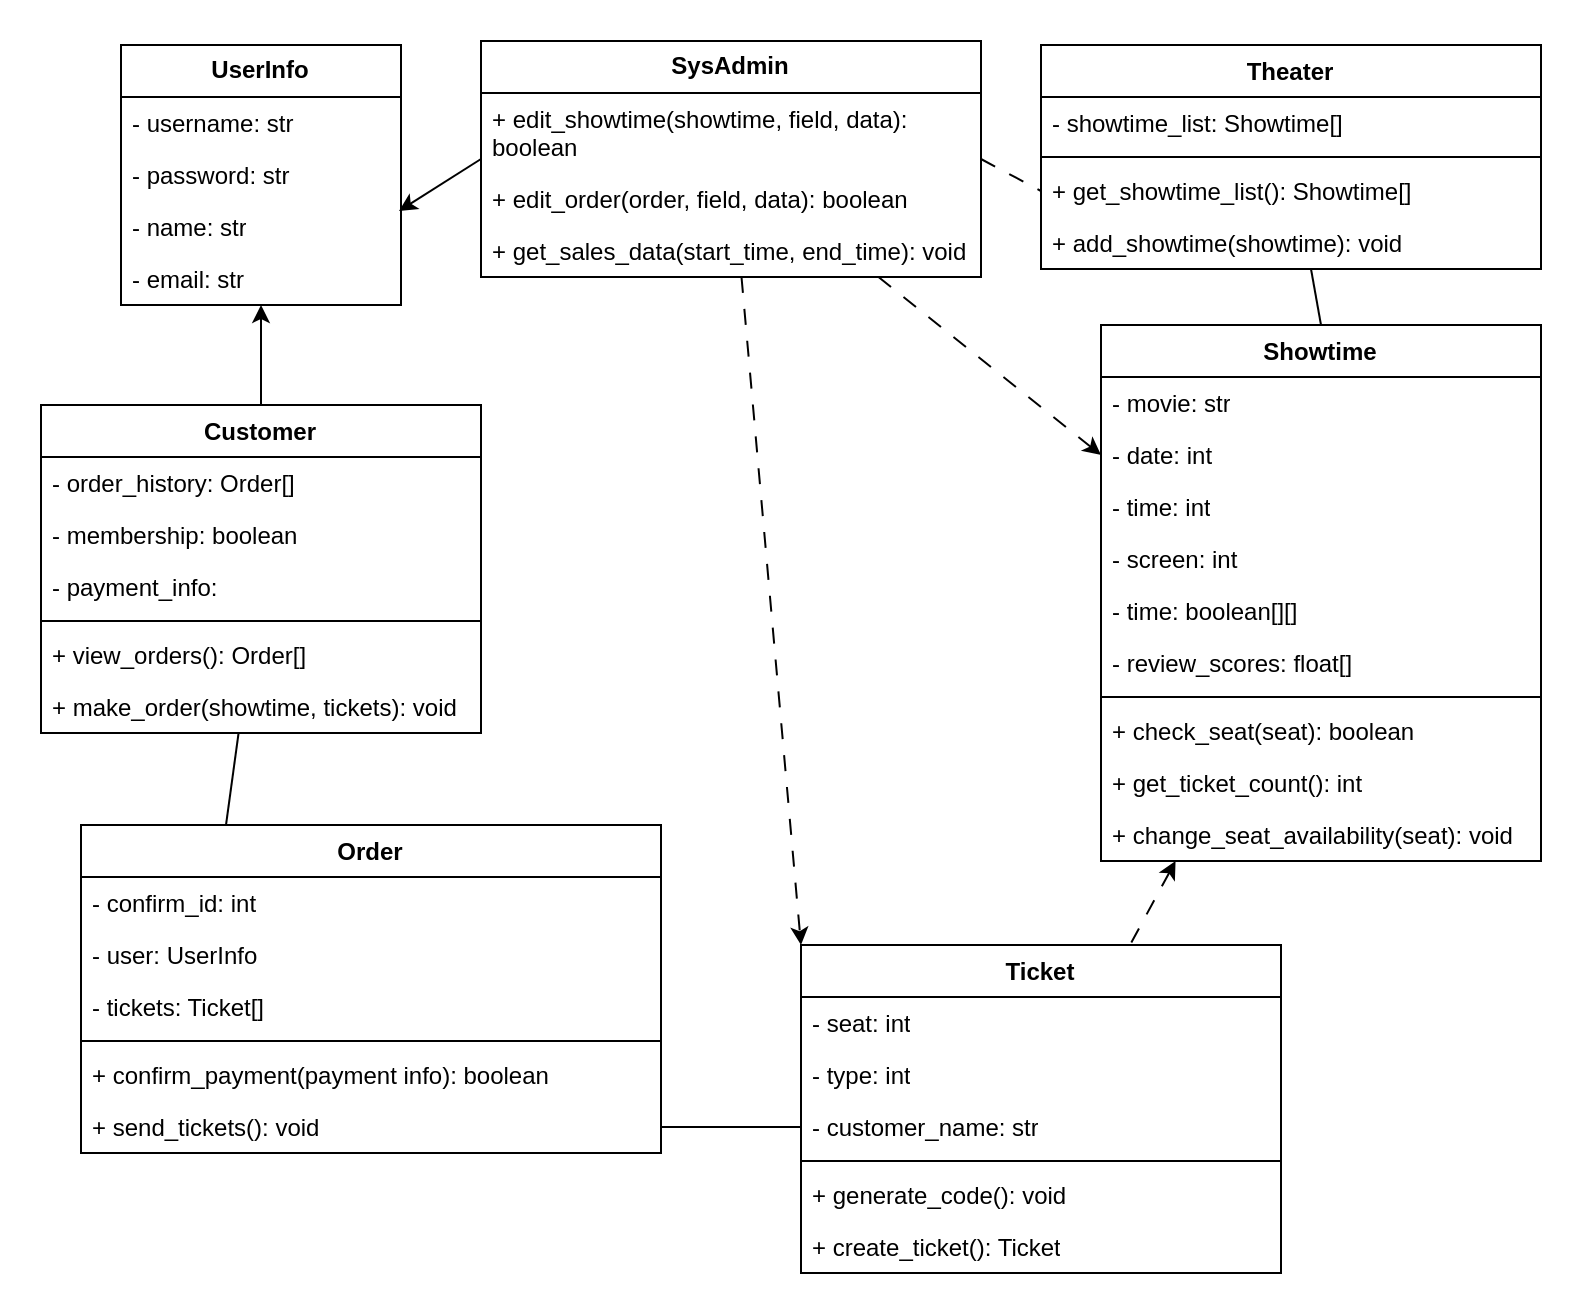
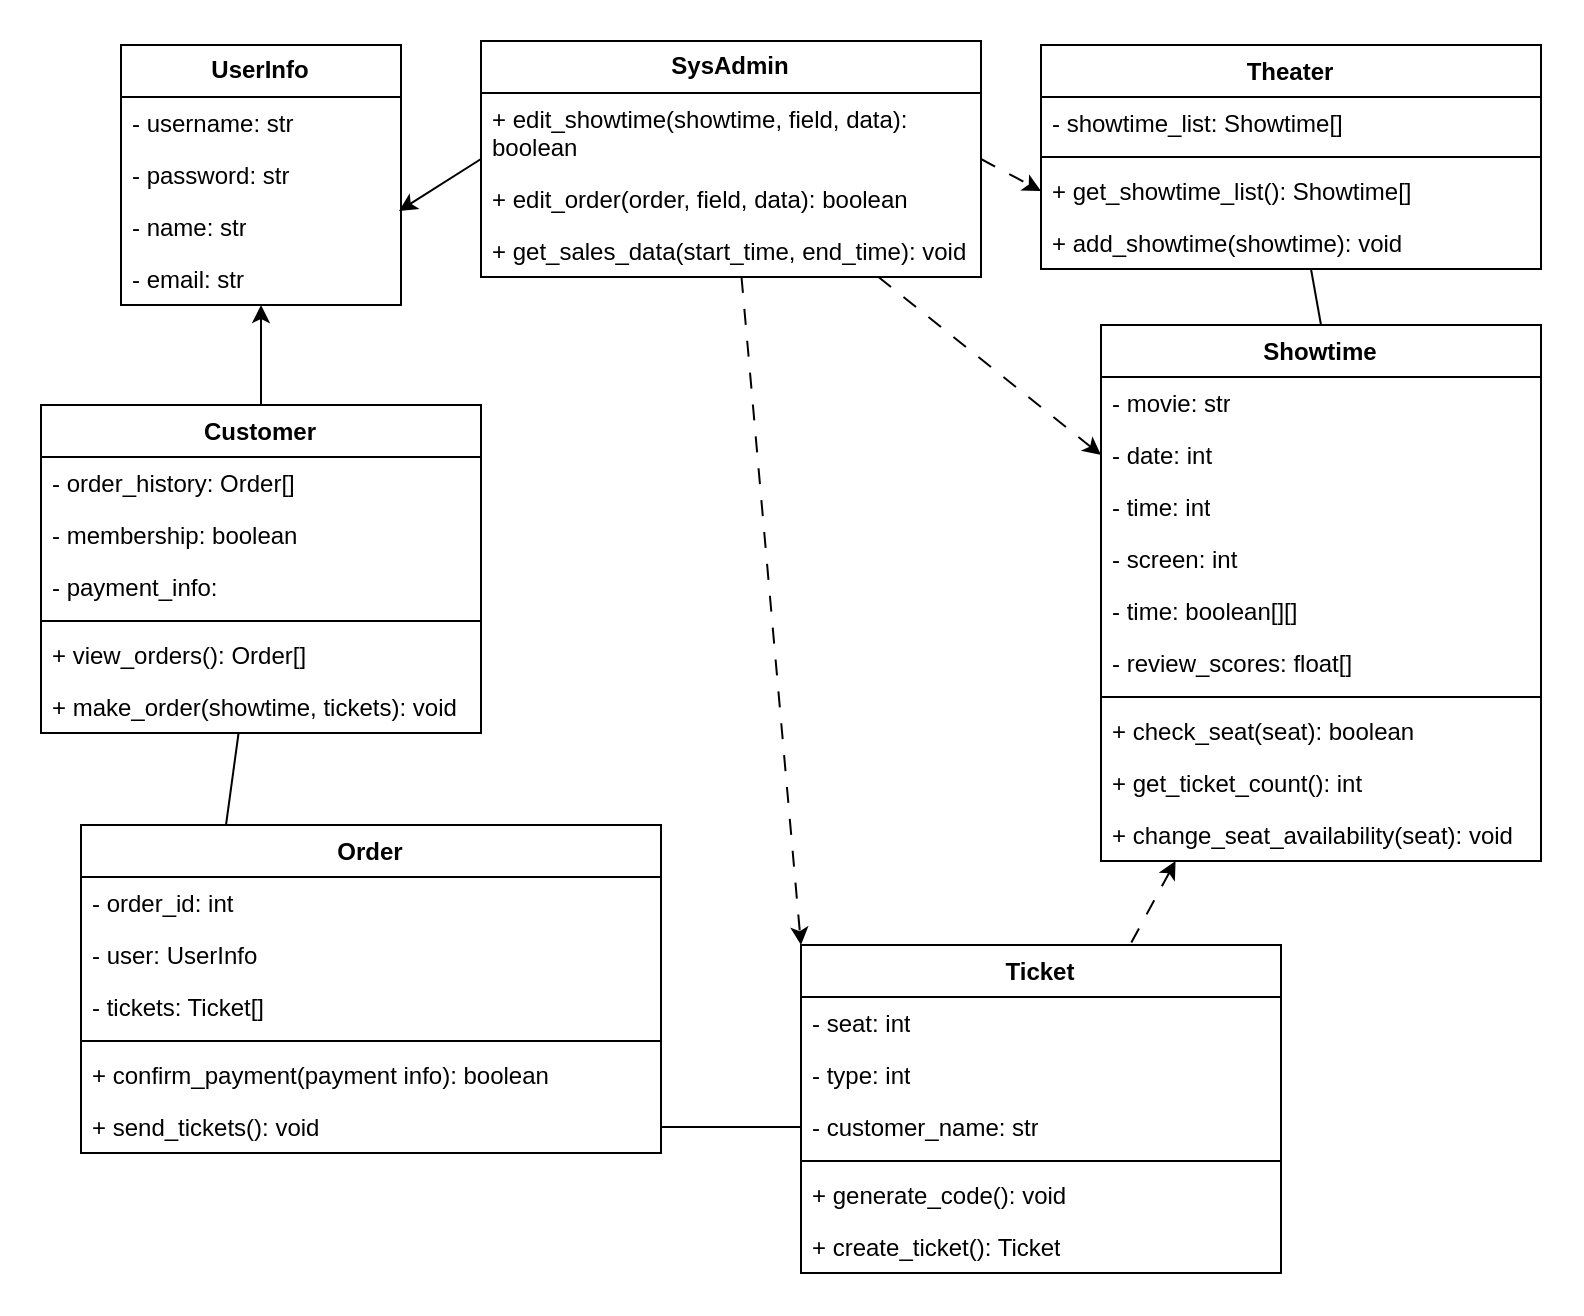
  <mxCell id="0" />
  <mxCell id="1" parent="0" />
- <mxCell id="2" style="rounded=0;orthogonalLoop=1;jettySize=auto;html=1;entryX=0;entryY=0.5;entryDx=0;entryDy=0;dashed=1;dashPattern=8 8;exitX=1;exitY=0.5;exitDx=0;exitDy=0;endArrow=none;" parent="1" source="5" target="37" edge="1"><mxGeometry relative="1" as="geometry" /></mxCell>
+ <mxCell id="2" style="rounded=0;orthogonalLoop=1;jettySize=auto;html=1;entryX=0;entryY=0.5;entryDx=0;entryDy=0;dashed=1;dashPattern=8 8;exitX=1;exitY=0.5;exitDx=0;exitDy=0;" parent="1" source="5" target="37" edge="1"><mxGeometry relative="1" as="geometry" /></mxCell>
  <mxCell id="3" style="rounded=0;orthogonalLoop=1;jettySize=auto;html=1;entryX=0;entryY=0.5;entryDx=0;entryDy=0;endArrow=classic;endFill=1;dashed=1;dashPattern=8 8;" parent="1" source="5" target="24" edge="1"><mxGeometry relative="1" as="geometry" /></mxCell>
  <mxCell id="4" style="rounded=0;orthogonalLoop=1;jettySize=auto;html=1;entryX=0;entryY=0;entryDx=0;entryDy=0;dashed=1;dashPattern=8 8;" parent="1" source="5" target="9" edge="1"><mxGeometry relative="1" as="geometry" /></mxCell>
  <mxCell id="5" value="&lt;b&gt;SysAdmin&lt;/b&gt;" style="swimlane;fontStyle=0;childLayout=stackLayout;horizontal=1;startSize=26;fillColor=none;horizontalStack=0;resizeParent=1;resizeParentMax=0;resizeLast=0;collapsible=1;marginBottom=0;whiteSpace=wrap;html=1;" parent="1" vertex="1"><mxGeometry x="240" y="20" width="250" height="118" as="geometry"><mxRectangle x="520" y="530" width="90" height="30" as="alternateBounds" /></mxGeometry></mxCell>
  <mxCell id="6" value="+ edit_showtime(showtime, field, data): boolean" style="text;strokeColor=none;fillColor=none;align=left;verticalAlign=top;spacingLeft=4;spacingRight=4;overflow=hidden;rotatable=0;points=[[0,0.5],[1,0.5]];portConstraint=eastwest;whiteSpace=wrap;html=1;" vertex="1" parent="5"><mxGeometry y="26" width="250" height="40" as="geometry" /></mxCell>
  <mxCell id="7" value="+ edit_order(order, field, data): boolean" style="text;strokeColor=none;fillColor=none;align=left;verticalAlign=top;spacingLeft=4;spacingRight=4;overflow=hidden;rotatable=0;points=[[0,0.5],[1,0.5]];portConstraint=eastwest;whiteSpace=wrap;html=1;" parent="5" vertex="1"><mxGeometry y="66" width="250" height="26" as="geometry" /></mxCell>
  <mxCell id="8" value="+ get_sales_data(start_time, end_time): void" style="text;strokeColor=none;fillColor=none;align=left;verticalAlign=top;spacingLeft=4;spacingRight=4;overflow=hidden;rotatable=0;points=[[0,0.5],[1,0.5]];portConstraint=eastwest;whiteSpace=wrap;html=1;" parent="5" vertex="1"><mxGeometry y="92" width="250" height="26" as="geometry" /></mxCell>
  <mxCell id="9" value="Ticket" style="swimlane;fontStyle=1;align=center;verticalAlign=top;childLayout=stackLayout;horizontal=1;startSize=26;horizontalStack=0;resizeParent=1;resizeParentMax=0;resizeLast=0;collapsible=1;marginBottom=0;whiteSpace=wrap;html=1;" parent="1" vertex="1"><mxGeometry x="400" y="472" width="240" height="164" as="geometry" /></mxCell>
  <mxCell id="10" value="- seat: int" style="text;strokeColor=none;fillColor=none;align=left;verticalAlign=top;spacingLeft=4;spacingRight=4;overflow=hidden;rotatable=0;points=[[0,0.5],[1,0.5]];portConstraint=eastwest;whiteSpace=wrap;html=1;" parent="9" vertex="1"><mxGeometry y="26" width="240" height="26" as="geometry" /></mxCell>
  <mxCell id="11" value="- type: int" style="text;strokeColor=none;fillColor=none;align=left;verticalAlign=top;spacingLeft=4;spacingRight=4;overflow=hidden;rotatable=0;points=[[0,0.5],[1,0.5]];portConstraint=eastwest;whiteSpace=wrap;html=1;" parent="9" vertex="1"><mxGeometry y="52" width="240" height="26" as="geometry" /></mxCell>
  <mxCell id="12" value="- customer_name: str" style="text;strokeColor=none;fillColor=none;align=left;verticalAlign=top;spacingLeft=4;spacingRight=4;overflow=hidden;rotatable=0;points=[[0,0.5],[1,0.5]];portConstraint=eastwest;whiteSpace=wrap;html=1;" parent="9" vertex="1"><mxGeometry y="78" width="240" height="26" as="geometry" /></mxCell>
  <mxCell id="13" value="" style="line;strokeWidth=1;fillColor=none;align=left;verticalAlign=middle;spacingTop=-1;spacingLeft=3;spacingRight=3;rotatable=0;labelPosition=right;points=[];portConstraint=eastwest;strokeColor=inherit;" parent="9" vertex="1"><mxGeometry y="104" width="240" height="8" as="geometry" /></mxCell>
  <mxCell id="14" value="+ generate_code(): void" style="text;strokeColor=none;fillColor=none;align=left;verticalAlign=top;spacingLeft=4;spacingRight=4;overflow=hidden;rotatable=0;points=[[0,0.5],[1,0.5]];portConstraint=eastwest;whiteSpace=wrap;html=1;" parent="9" vertex="1"><mxGeometry y="112" width="240" height="26" as="geometry" /></mxCell>
  <mxCell id="15" value="+ create_ticket(): Ticket" style="text;strokeColor=none;fillColor=none;align=left;verticalAlign=top;spacingLeft=4;spacingRight=4;overflow=hidden;rotatable=0;points=[[0,0.5],[1,0.5]];portConstraint=eastwest;whiteSpace=wrap;html=1;" parent="9" vertex="1"><mxGeometry y="138" width="240" height="26" as="geometry" /></mxCell>
  <mxCell id="16" value="&lt;b&gt;UserInfo&lt;/b&gt;" style="swimlane;fontStyle=0;childLayout=stackLayout;horizontal=1;startSize=26;fillColor=none;horizontalStack=0;resizeParent=1;resizeParentMax=0;resizeLast=0;collapsible=1;marginBottom=0;whiteSpace=wrap;html=1;" parent="1" vertex="1"><mxGeometry x="60" y="22" width="140" height="130" as="geometry" /></mxCell>
  <mxCell id="17" value="- username: str" style="text;strokeColor=none;fillColor=none;align=left;verticalAlign=top;spacingLeft=4;spacingRight=4;overflow=hidden;rotatable=0;points=[[0,0.5],[1,0.5]];portConstraint=eastwest;whiteSpace=wrap;html=1;" parent="16" vertex="1"><mxGeometry y="26" width="140" height="26" as="geometry" /></mxCell>
  <mxCell id="18" value="- password: str" style="text;strokeColor=none;fillColor=none;align=left;verticalAlign=top;spacingLeft=4;spacingRight=4;overflow=hidden;rotatable=0;points=[[0,0.5],[1,0.5]];portConstraint=eastwest;whiteSpace=wrap;html=1;" parent="16" vertex="1"><mxGeometry y="52" width="140" height="26" as="geometry" /></mxCell>
  <mxCell id="19" value="- name: str" style="text;strokeColor=none;fillColor=none;align=left;verticalAlign=top;spacingLeft=4;spacingRight=4;overflow=hidden;rotatable=0;points=[[0,0.5],[1,0.5]];portConstraint=eastwest;whiteSpace=wrap;html=1;" parent="16" vertex="1"><mxGeometry y="78" width="140" height="26" as="geometry" /></mxCell>
  <mxCell id="20" value="- email: str" style="text;strokeColor=none;fillColor=none;align=left;verticalAlign=top;spacingLeft=4;spacingRight=4;overflow=hidden;rotatable=0;points=[[0,0.5],[1,0.5]];portConstraint=eastwest;whiteSpace=wrap;html=1;" parent="16" vertex="1"><mxGeometry y="104" width="140" height="26" as="geometry" /></mxCell>
  <mxCell id="21" style="rounded=0;orthogonalLoop=1;jettySize=auto;html=1;dashed=1;startArrow=classic;startFill=1;endArrow=none;endFill=0;dashPattern=8 8;" parent="1" source="22" target="9" edge="1"><mxGeometry relative="1" as="geometry" /></mxCell>
  <mxCell id="22" value="Showtime" style="swimlane;fontStyle=1;align=center;verticalAlign=top;childLayout=stackLayout;horizontal=1;startSize=26;horizontalStack=0;resizeParent=1;resizeParentMax=0;resizeLast=0;collapsible=1;marginBottom=0;whiteSpace=wrap;html=1;" parent="1" vertex="1"><mxGeometry x="550" y="162" width="220" height="268" as="geometry" /></mxCell>
  <mxCell id="23" value="- movie: str" style="text;strokeColor=none;fillColor=none;align=left;verticalAlign=top;spacingLeft=4;spacingRight=4;overflow=hidden;rotatable=0;points=[[0,0.5],[1,0.5]];portConstraint=eastwest;whiteSpace=wrap;html=1;" parent="22" vertex="1"><mxGeometry y="26" width="220" height="26" as="geometry" /></mxCell>
  <mxCell id="24" value="- date: int" style="text;strokeColor=none;fillColor=none;align=left;verticalAlign=top;spacingLeft=4;spacingRight=4;overflow=hidden;rotatable=0;points=[[0,0.5],[1,0.5]];portConstraint=eastwest;whiteSpace=wrap;html=1;" parent="22" vertex="1"><mxGeometry y="52" width="220" height="26" as="geometry" /></mxCell>
  <mxCell id="25" value="- time: int" style="text;strokeColor=none;fillColor=none;align=left;verticalAlign=top;spacingLeft=4;spacingRight=4;overflow=hidden;rotatable=0;points=[[0,0.5],[1,0.5]];portConstraint=eastwest;whiteSpace=wrap;html=1;" parent="22" vertex="1"><mxGeometry y="78" width="220" height="26" as="geometry" /></mxCell>
  <mxCell id="26" value="- screen: int" style="text;strokeColor=none;fillColor=none;align=left;verticalAlign=top;spacingLeft=4;spacingRight=4;overflow=hidden;rotatable=0;points=[[0,0.5],[1,0.5]];portConstraint=eastwest;whiteSpace=wrap;html=1;" parent="22" vertex="1"><mxGeometry y="104" width="220" height="26" as="geometry" /></mxCell>
  <mxCell id="27" value="- time: boolean[][]" style="text;strokeColor=none;fillColor=none;align=left;verticalAlign=top;spacingLeft=4;spacingRight=4;overflow=hidden;rotatable=0;points=[[0,0.5],[1,0.5]];portConstraint=eastwest;whiteSpace=wrap;html=1;" parent="22" vertex="1"><mxGeometry y="130" width="220" height="26" as="geometry" /></mxCell>
  <mxCell id="28" value="- review_scores: float[]" style="text;strokeColor=none;fillColor=none;align=left;verticalAlign=top;spacingLeft=4;spacingRight=4;overflow=hidden;rotatable=0;points=[[0,0.5],[1,0.5]];portConstraint=eastwest;whiteSpace=wrap;html=1;" parent="22" vertex="1"><mxGeometry y="156" width="220" height="26" as="geometry" /></mxCell>
  <mxCell id="29" value="" style="line;strokeWidth=1;fillColor=none;align=left;verticalAlign=middle;spacingTop=-1;spacingLeft=3;spacingRight=3;rotatable=0;labelPosition=right;points=[];portConstraint=eastwest;strokeColor=inherit;" parent="22" vertex="1"><mxGeometry y="182" width="220" height="8" as="geometry" /></mxCell>
  <mxCell id="30" value="+ check_seat(seat): boolean" style="text;strokeColor=none;fillColor=none;align=left;verticalAlign=top;spacingLeft=4;spacingRight=4;overflow=hidden;rotatable=0;points=[[0,0.5],[1,0.5]];portConstraint=eastwest;whiteSpace=wrap;html=1;" parent="22" vertex="1"><mxGeometry y="190" width="220" height="26" as="geometry" /></mxCell>
  <mxCell id="31" value="+ get_ticket_count(): int" style="text;strokeColor=none;fillColor=none;align=left;verticalAlign=top;spacingLeft=4;spacingRight=4;overflow=hidden;rotatable=0;points=[[0,0.5],[1,0.5]];portConstraint=eastwest;whiteSpace=wrap;html=1;" parent="22" vertex="1"><mxGeometry y="216" width="220" height="26" as="geometry" /></mxCell>
  <mxCell id="32" value="+ change_seat_availability(seat): void" style="text;strokeColor=none;fillColor=none;align=left;verticalAlign=top;spacingLeft=4;spacingRight=4;overflow=hidden;rotatable=0;points=[[0,0.5],[1,0.5]];portConstraint=eastwest;whiteSpace=wrap;html=1;" vertex="1" parent="22"><mxGeometry y="242" width="220" height="26" as="geometry" /></mxCell>
  <mxCell id="33" style="rounded=0;orthogonalLoop=1;jettySize=auto;html=1;entryX=0.5;entryY=0;entryDx=0;entryDy=0;endArrow=none;endFill=0;" parent="1" source="34" target="22" edge="1"><mxGeometry relative="1" as="geometry" /></mxCell>
  <mxCell id="34" value="Theater" style="swimlane;fontStyle=1;align=center;verticalAlign=top;childLayout=stackLayout;horizontal=1;startSize=26;horizontalStack=0;resizeParent=1;resizeParentMax=0;resizeLast=0;collapsible=1;marginBottom=0;whiteSpace=wrap;html=1;" parent="1" vertex="1"><mxGeometry x="520" y="22" width="250" height="112" as="geometry" /></mxCell>
  <mxCell id="35" value="- showtime_list: Showtime[]" style="text;strokeColor=none;fillColor=none;align=left;verticalAlign=top;spacingLeft=4;spacingRight=4;overflow=hidden;rotatable=0;points=[[0,0.5],[1,0.5]];portConstraint=eastwest;whiteSpace=wrap;html=1;" parent="34" vertex="1"><mxGeometry y="26" width="250" height="26" as="geometry" /></mxCell>
  <mxCell id="36" value="" style="line;strokeWidth=1;fillColor=none;align=left;verticalAlign=middle;spacingTop=-1;spacingLeft=3;spacingRight=3;rotatable=0;labelPosition=right;points=[];portConstraint=eastwest;strokeColor=inherit;" parent="34" vertex="1"><mxGeometry y="52" width="250" height="8" as="geometry" /></mxCell>
  <mxCell id="37" value="+ get_showtime_list(): Showtime[]" style="text;strokeColor=none;fillColor=none;align=left;verticalAlign=top;spacingLeft=4;spacingRight=4;overflow=hidden;rotatable=0;points=[[0,0.5],[1,0.5]];portConstraint=eastwest;whiteSpace=wrap;html=1;" parent="34" vertex="1"><mxGeometry y="60" width="250" height="26" as="geometry" /></mxCell>
  <mxCell id="38" value="+ add_showtime(showtime): void" style="text;strokeColor=none;fillColor=none;align=left;verticalAlign=top;spacingLeft=4;spacingRight=4;overflow=hidden;rotatable=0;points=[[0,0.5],[1,0.5]];portConstraint=eastwest;whiteSpace=wrap;html=1;" parent="34" vertex="1"><mxGeometry y="86" width="250" height="26" as="geometry" /></mxCell>
  <mxCell id="39" value="Order" style="swimlane;fontStyle=1;align=center;verticalAlign=top;childLayout=stackLayout;horizontal=1;startSize=26;horizontalStack=0;resizeParent=1;resizeParentMax=0;resizeLast=0;collapsible=1;marginBottom=0;whiteSpace=wrap;html=1;" parent="1" vertex="1"><mxGeometry x="40" y="412" width="290" height="164" as="geometry" /></mxCell>
- <mxCell id="40" value="- confirm_id: int" style="text;strokeColor=none;fillColor=none;align=left;verticalAlign=top;spacingLeft=4;spacingRight=4;overflow=hidden;rotatable=0;points=[[0,0.5],[1,0.5]];portConstraint=eastwest;whiteSpace=wrap;html=1;" parent="39" vertex="1"><mxGeometry y="26" width="290" height="26" as="geometry" /></mxCell>
+ <mxCell id="40" value="- order_id: int" style="text;strokeColor=none;fillColor=none;align=left;verticalAlign=top;spacingLeft=4;spacingRight=4;overflow=hidden;rotatable=0;points=[[0,0.5],[1,0.5]];portConstraint=eastwest;whiteSpace=wrap;html=1;" parent="39" vertex="1"><mxGeometry y="26" width="290" height="26" as="geometry" /></mxCell>
  <mxCell id="41" value="- user: UserInfo" style="text;strokeColor=none;fillColor=none;align=left;verticalAlign=top;spacingLeft=4;spacingRight=4;overflow=hidden;rotatable=0;points=[[0,0.5],[1,0.5]];portConstraint=eastwest;whiteSpace=wrap;html=1;" parent="39" vertex="1"><mxGeometry y="52" width="290" height="26" as="geometry" /></mxCell>
  <mxCell id="42" value="- tickets: Ticket[]" style="text;strokeColor=none;fillColor=none;align=left;verticalAlign=top;spacingLeft=4;spacingRight=4;overflow=hidden;rotatable=0;points=[[0,0.5],[1,0.5]];portConstraint=eastwest;whiteSpace=wrap;html=1;" parent="39" vertex="1"><mxGeometry y="78" width="290" height="26" as="geometry" /></mxCell>
  <mxCell id="43" value="" style="line;strokeWidth=1;fillColor=none;align=left;verticalAlign=middle;spacingTop=-1;spacingLeft=3;spacingRight=3;rotatable=0;labelPosition=right;points=[];portConstraint=eastwest;strokeColor=inherit;" parent="39" vertex="1"><mxGeometry y="104" width="290" height="8" as="geometry" /></mxCell>
  <mxCell id="44" value="+ confirm_payment(payment info): boolean" style="text;strokeColor=none;fillColor=none;align=left;verticalAlign=top;spacingLeft=4;spacingRight=4;overflow=hidden;rotatable=0;points=[[0,0.5],[1,0.5]];portConstraint=eastwest;whiteSpace=wrap;html=1;" parent="39" vertex="1"><mxGeometry y="112" width="290" height="26" as="geometry" /></mxCell>
  <mxCell id="45" value="+ send_tickets(): void" style="text;strokeColor=none;fillColor=none;align=left;verticalAlign=top;spacingLeft=4;spacingRight=4;overflow=hidden;rotatable=0;points=[[0,0.5],[1,0.5]];portConstraint=eastwest;whiteSpace=wrap;html=1;" parent="39" vertex="1"><mxGeometry y="138" width="290" height="26" as="geometry" /></mxCell>
  <mxCell id="46" style="rounded=0;orthogonalLoop=1;jettySize=auto;html=1;entryX=0.25;entryY=0;entryDx=0;entryDy=0;endArrow=none;endFill=0;" parent="1" source="47" target="39" edge="1"><mxGeometry relative="1" as="geometry" /></mxCell>
  <mxCell id="47" value="Customer" style="swimlane;fontStyle=1;align=center;verticalAlign=top;childLayout=stackLayout;horizontal=1;startSize=26;horizontalStack=0;resizeParent=1;resizeParentMax=0;resizeLast=0;collapsible=1;marginBottom=0;whiteSpace=wrap;html=1;" parent="1" vertex="1"><mxGeometry x="20" y="202" width="220" height="164" as="geometry" /></mxCell>
  <mxCell id="48" value="- order_history: Order[]" style="text;strokeColor=none;fillColor=none;align=left;verticalAlign=top;spacingLeft=4;spacingRight=4;overflow=hidden;rotatable=0;points=[[0,0.5],[1,0.5]];portConstraint=eastwest;whiteSpace=wrap;html=1;" parent="47" vertex="1"><mxGeometry y="26" width="220" height="26" as="geometry" /></mxCell>
  <mxCell id="49" value="- membership: boolean" style="text;strokeColor=none;fillColor=none;align=left;verticalAlign=top;spacingLeft=4;spacingRight=4;overflow=hidden;rotatable=0;points=[[0,0.5],[1,0.5]];portConstraint=eastwest;whiteSpace=wrap;html=1;" parent="47" vertex="1"><mxGeometry y="52" width="220" height="26" as="geometry" /></mxCell>
  <mxCell id="50" value="- payment_info:&amp;nbsp;" style="text;strokeColor=none;fillColor=none;align=left;verticalAlign=top;spacingLeft=4;spacingRight=4;overflow=hidden;rotatable=0;points=[[0,0.5],[1,0.5]];portConstraint=eastwest;whiteSpace=wrap;html=1;" parent="47" vertex="1"><mxGeometry y="78" width="220" height="26" as="geometry" /></mxCell>
  <mxCell id="51" value="" style="line;strokeWidth=1;fillColor=none;align=left;verticalAlign=middle;spacingTop=-1;spacingLeft=3;spacingRight=3;rotatable=0;labelPosition=right;points=[];portConstraint=eastwest;strokeColor=inherit;" parent="47" vertex="1"><mxGeometry y="104" width="220" height="8" as="geometry" /></mxCell>
  <mxCell id="52" value="+ view_orders(): Order[]" style="text;strokeColor=none;fillColor=none;align=left;verticalAlign=top;spacingLeft=4;spacingRight=4;overflow=hidden;rotatable=0;points=[[0,0.5],[1,0.5]];portConstraint=eastwest;whiteSpace=wrap;html=1;" parent="47" vertex="1"><mxGeometry y="112" width="220" height="26" as="geometry" /></mxCell>
  <mxCell id="53" value="+ make_order(showtime, tickets): void" style="text;strokeColor=none;fillColor=none;align=left;verticalAlign=top;spacingLeft=4;spacingRight=4;overflow=hidden;rotatable=0;points=[[0,0.5],[1,0.5]];portConstraint=eastwest;whiteSpace=wrap;html=1;" parent="47" vertex="1"><mxGeometry y="138" width="220" height="26" as="geometry" /></mxCell>
  <mxCell id="54" style="rounded=0;orthogonalLoop=1;jettySize=auto;html=1;exitX=0.5;exitY=0;exitDx=0;exitDy=0;entryX=0.5;entryY=1;entryDx=0;entryDy=0;" parent="1" source="47" target="16" edge="1"><mxGeometry relative="1" as="geometry"><mxPoint x="140" y="152" as="targetPoint" /></mxGeometry></mxCell>
  <mxCell id="55" style="rounded=0;orthogonalLoop=1;jettySize=auto;html=1;exitX=0;exitY=0.5;exitDx=0;exitDy=0;entryX=0.993;entryY=0.192;entryDx=0;entryDy=0;entryPerimeter=0;" parent="1" source="5" target="19" edge="1"><mxGeometry relative="1" as="geometry"><mxPoint x="250" y="162" as="targetPoint" /></mxGeometry></mxCell>
  <mxCell id="56" style="rounded=0;orthogonalLoop=1;jettySize=auto;html=1;entryX=0;entryY=0.5;entryDx=0;entryDy=0;exitX=1;exitY=0.5;exitDx=0;exitDy=0;endArrow=none;endFill=0;" parent="1" source="45" target="12" edge="1"><mxGeometry relative="1" as="geometry"><mxPoint x="410" y="492" as="sourcePoint" /></mxGeometry></mxCell>
